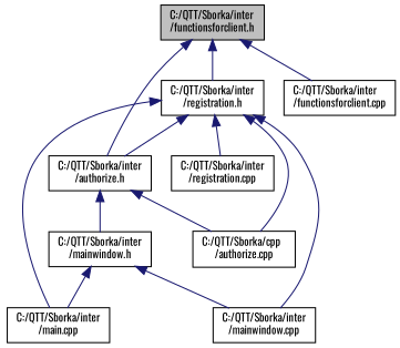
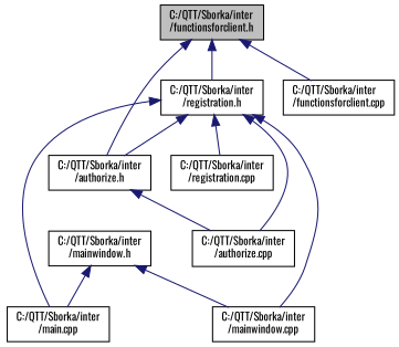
  digraph {
    fontname=Oswald
    node [color=black fillcolor=white fontname=Oswald fontsize=10 shape=record style=filled]
    edge [color=midnightblue dir=back fontname=Oswald fontsize=10 labelfontname=Helvetica labelfontsize=10 style=solid]
    n1 [fillcolor=grey75 fontcolor=black height=0.2 label="C:/QTT/Sborka/inter\l/functionsforclient.h" width=0.4]
    n2 [height=0.2 label="C:/QTT/Sborka/inter\l/authorize.h" width=0.4]
    n3 [height=0.2 label="C:/QTT/Sborka/inter\l/registration.h" width=0.4]
    n4 [height=0.2 label="C:/QTT/Sborka/inter\l/functionsforclient.cpp" width=0.4]
-   n5 [height=0.2 label="C:/QTT/Sborka/cpp\l/authorize.cpp" width=0.4]
+   n5 [height=0.2 label="C:/QTT/Sborka/inter\l/authorize.cpp" width=0.4]
    n6 [height=0.2 label="C:/QTT/Sborka/inter\l/mainwindow.h" width=0.4]
    n7 [height=0.2 label="C:/QTT/Sborka/inter\l/main.cpp" width=0.4]
    n8 [height=0.2 label="C:/QTT/Sborka/inter\l/mainwindow.cpp" width=0.4]
    n9 [height=0.2 label="C:/QTT/Sborka/inter\l/registration.cpp" width=0.4]
    n1 -> n2
    n1 -> n3
    n1 -> n4
    n2 -> n5
-   n2 -> n6
    n3 -> n2
    n3 -> n5
    n3 -> n7
    n3 -> n8
    n3 -> n9
    n6 -> n7
    n6 -> n8
  }
